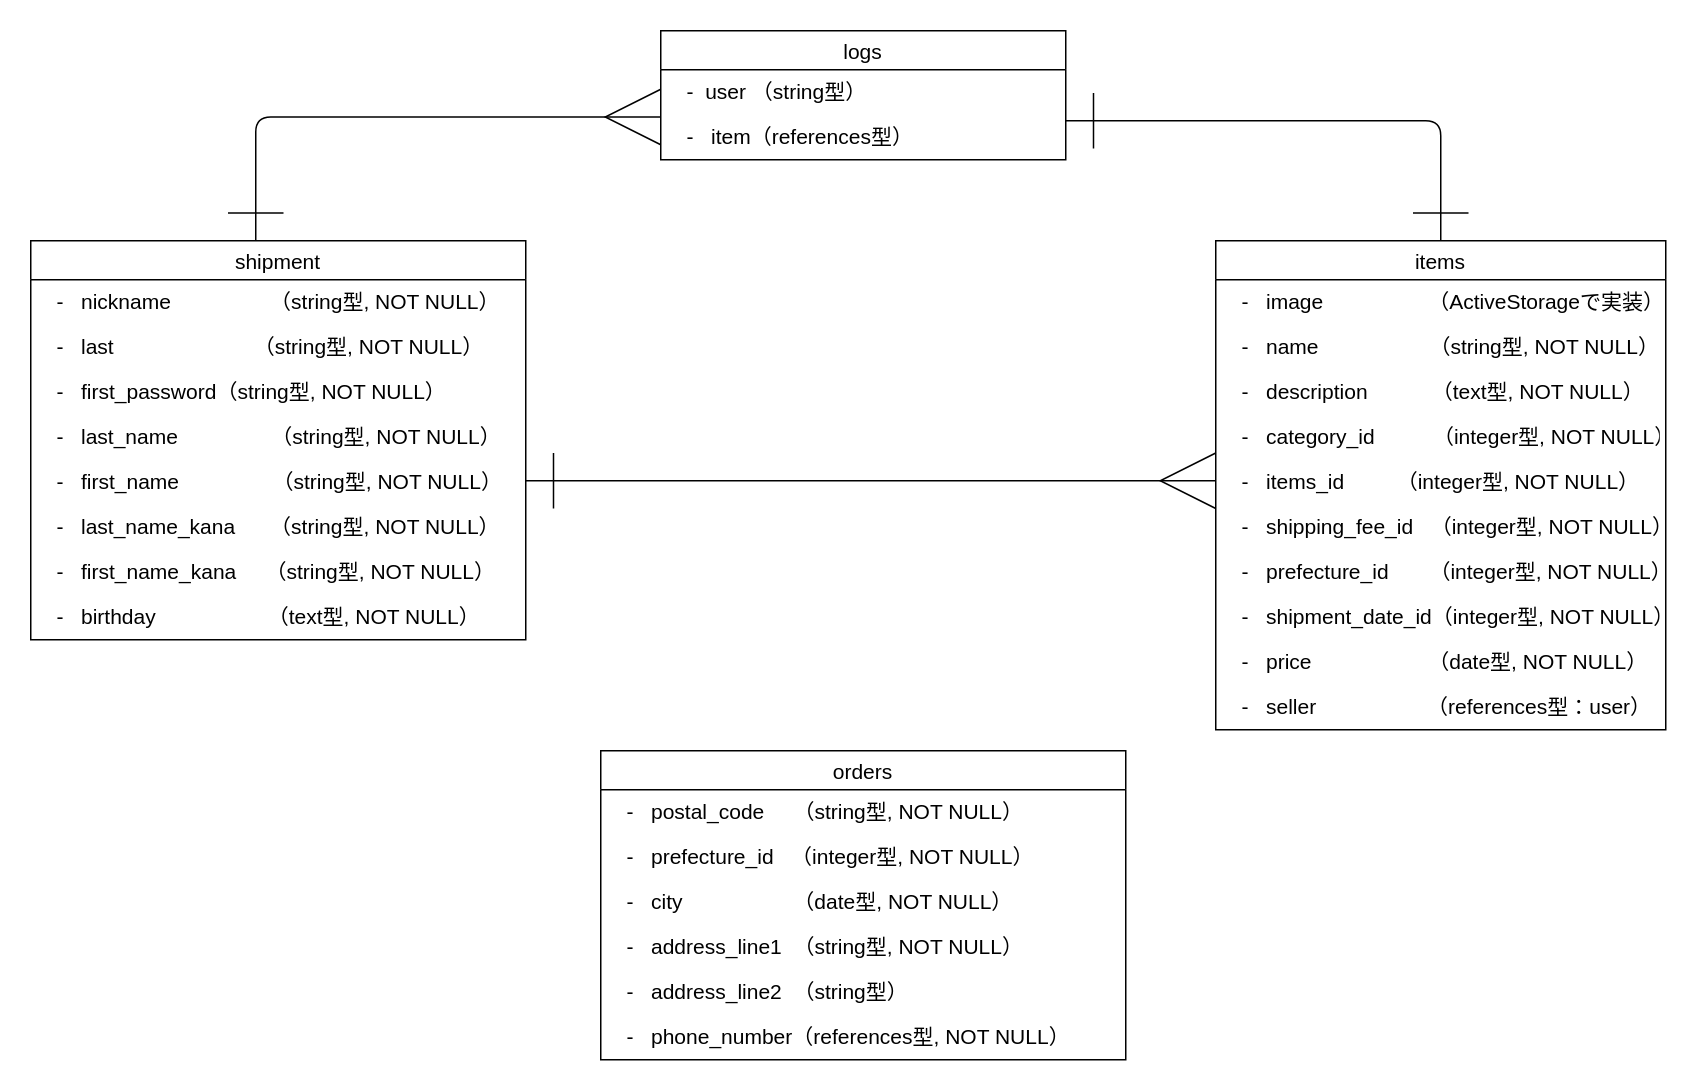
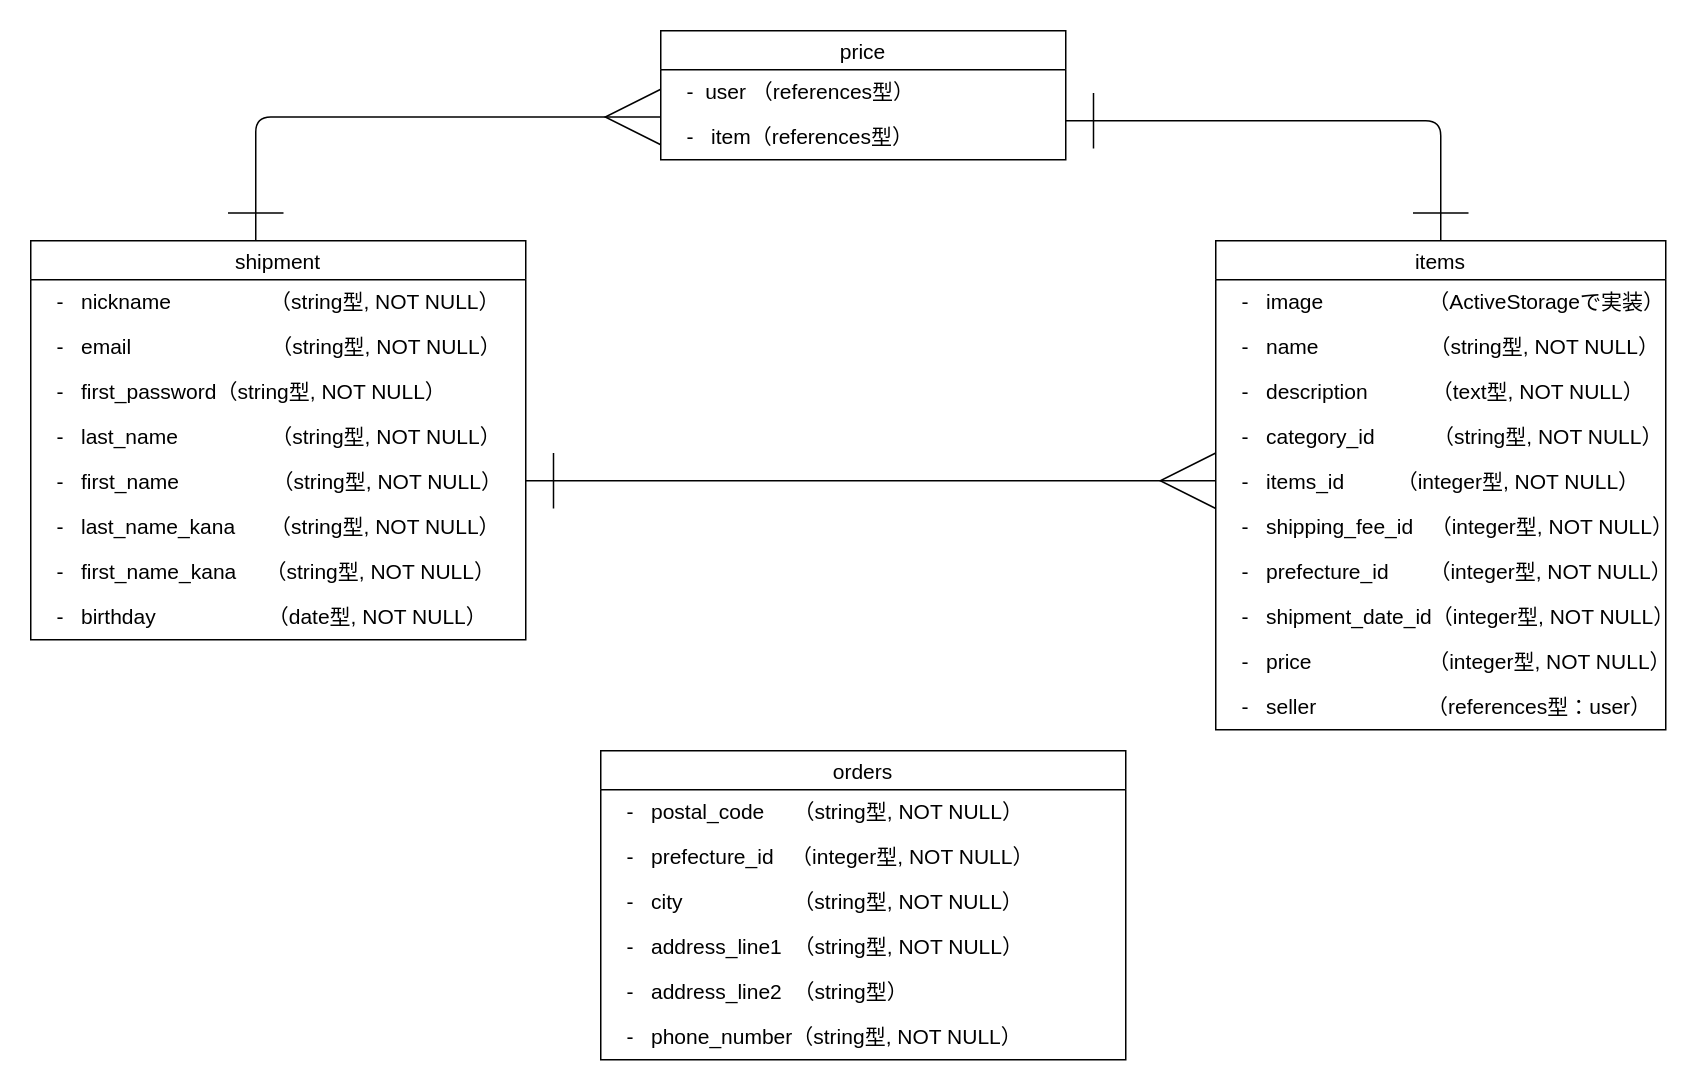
  <mxCell id="0" />
  <mxCell id="1" parent="0" />
  <mxCell id="2" value="shipment" style="swimlane;fontStyle=0;childLayout=stackLayout;horizontal=1;startSize=26;horizontalStack=0;resizeParent=1;resizeParentMax=0;resizeLast=0;collapsible=1;marginBottom=0;align=center;fontSize=14;" vertex="1" parent="1"><mxGeometry x="20" y="160" width="330" height="266" as="geometry" /></mxCell>
  <mxCell id="3" value="   -   nickname                 （string型, NOT NULL）" style="text;strokeColor=none;fillColor=none;spacingLeft=4;spacingRight=4;overflow=hidden;rotatable=0;points=[[0,0.5],[1,0.5]];portConstraint=eastwest;fontSize=14;" vertex="1" parent="2"><mxGeometry y="26" width="330" height="30" as="geometry" /></mxCell>
- <mxCell id="4" value="   -   last                        （string型, NOT NULL）" style="text;strokeColor=none;fillColor=none;spacingLeft=4;spacingRight=4;overflow=hidden;rotatable=0;points=[[0,0.5],[1,0.5]];portConstraint=eastwest;fontSize=14;" vertex="1" parent="2"><mxGeometry y="56" width="330" height="30" as="geometry" /></mxCell>
+ <mxCell id="4" value="   -   email                        （string型, NOT NULL）" style="text;strokeColor=none;fillColor=none;spacingLeft=4;spacingRight=4;overflow=hidden;rotatable=0;points=[[0,0.5],[1,0.5]];portConstraint=eastwest;fontSize=14;" vertex="1" parent="2"><mxGeometry y="56" width="330" height="30" as="geometry" /></mxCell>
  <mxCell id="5" value="   -   first_password（string型, NOT NULL）" style="text;strokeColor=none;fillColor=none;spacingLeft=4;spacingRight=4;overflow=hidden;rotatable=0;points=[[0,0.5],[1,0.5]];portConstraint=eastwest;fontSize=14;" vertex="1" parent="2"><mxGeometry y="86" width="330" height="30" as="geometry" /></mxCell>
  <mxCell id="6" value="   -   last_name                （string型, NOT NULL）" style="text;strokeColor=none;fillColor=none;spacingLeft=4;spacingRight=4;overflow=hidden;rotatable=0;points=[[0,0.5],[1,0.5]];portConstraint=eastwest;fontSize=14;" vertex="1" parent="2"><mxGeometry y="116" width="330" height="30" as="geometry" /></mxCell>
  <mxCell id="7" value="   -   first_name                （string型, NOT NULL）" style="text;strokeColor=none;fillColor=none;spacingLeft=4;spacingRight=4;overflow=hidden;rotatable=0;points=[[0,0.5],[1,0.5]];portConstraint=eastwest;fontSize=14;" vertex="1" parent="2"><mxGeometry y="146" width="330" height="30" as="geometry" /></mxCell>
  <mxCell id="8" value="   -   last_name_kana      （string型, NOT NULL）" style="text;strokeColor=none;fillColor=none;spacingLeft=4;spacingRight=4;overflow=hidden;rotatable=0;points=[[0,0.5],[1,0.5]];portConstraint=eastwest;fontSize=14;" vertex="1" parent="2"><mxGeometry y="176" width="330" height="30" as="geometry" /></mxCell>
  <mxCell id="9" value="   -   first_name_kana     （string型, NOT NULL）" style="text;strokeColor=none;fillColor=none;spacingLeft=4;spacingRight=4;overflow=hidden;rotatable=0;points=[[0,0.5],[1,0.5]];portConstraint=eastwest;fontSize=14;" vertex="1" parent="2"><mxGeometry y="206" width="330" height="30" as="geometry" /></mxCell>
- <mxCell id="10" value="   -   birthday　　            （text型, NOT NULL）" style="text;strokeColor=none;fillColor=none;spacingLeft=4;spacingRight=4;overflow=hidden;rotatable=0;points=[[0,0.5],[1,0.5]];portConstraint=eastwest;fontSize=14;" vertex="1" parent="2"><mxGeometry y="236" width="330" height="30" as="geometry" /></mxCell>
+ <mxCell id="10" value="   -   birthday　　            （date型, NOT NULL）" style="text;strokeColor=none;fillColor=none;spacingLeft=4;spacingRight=4;overflow=hidden;rotatable=0;points=[[0,0.5],[1,0.5]];portConstraint=eastwest;fontSize=14;" vertex="1" parent="2"><mxGeometry y="236" width="330" height="30" as="geometry" /></mxCell>
  <mxCell id="11" value="items" style="swimlane;fontStyle=0;childLayout=stackLayout;horizontal=1;startSize=26;horizontalStack=0;resizeParent=1;resizeParentMax=0;resizeLast=0;collapsible=1;marginBottom=0;align=center;fontSize=14;" vertex="1" parent="1"><mxGeometry x="810" y="160" width="300" height="326" as="geometry" /></mxCell>
  <mxCell id="12" value="" style="edgeStyle=orthogonalEdgeStyle;fontSize=12;html=1;endArrow=ERone;startArrow=ERone;startFill=0;endFill=0;endSize=35;startSize=35;" edge="1" parent="11" source="32"><mxGeometry width="100" height="100" relative="1" as="geometry"><mxPoint x="-210" y="30" as="sourcePoint" /><mxPoint x="150" as="targetPoint" /><Array as="points"><mxPoint x="150" y="-80" /></Array></mxGeometry></mxCell>
  <mxCell id="13" value="   -   image                  （ActiveStorageで実装）" style="text;strokeColor=none;fillColor=none;spacingLeft=4;spacingRight=4;overflow=hidden;rotatable=0;points=[[0,0.5],[1,0.5]];portConstraint=eastwest;fontSize=14;" vertex="1" parent="11"><mxGeometry y="26" width="300" height="30" as="geometry" /></mxCell>
  <mxCell id="14" value="   -   name                   （string型, NOT NULL）" style="text;strokeColor=none;fillColor=none;spacingLeft=4;spacingRight=4;overflow=hidden;rotatable=0;points=[[0,0.5],[1,0.5]];portConstraint=eastwest;fontSize=14;" vertex="1" parent="11"><mxGeometry y="56" width="300" height="30" as="geometry" /></mxCell>
  <mxCell id="15" value="   -   description           （text型, NOT NULL）" style="text;strokeColor=none;fillColor=none;spacingLeft=4;spacingRight=4;overflow=hidden;rotatable=0;points=[[0,0.5],[1,0.5]];portConstraint=eastwest;fontSize=14;" vertex="1" parent="11"><mxGeometry y="86" width="300" height="30" as="geometry" /></mxCell>
- <mxCell id="16" value="   -   category_id          （integer型, NOT NULL）" style="text;strokeColor=none;fillColor=none;spacingLeft=4;spacingRight=4;overflow=hidden;rotatable=0;points=[[0,0.5],[1,0.5]];portConstraint=eastwest;fontSize=14;" vertex="1" parent="11"><mxGeometry y="116" width="300" height="30" as="geometry" /></mxCell>
+ <mxCell id="16" value="   -   category_id          （string型, NOT NULL）" style="text;strokeColor=none;fillColor=none;spacingLeft=4;spacingRight=4;overflow=hidden;rotatable=0;points=[[0,0.5],[1,0.5]];portConstraint=eastwest;fontSize=14;" vertex="1" parent="11"><mxGeometry y="116" width="300" height="30" as="geometry" /></mxCell>
  <mxCell id="17" value="   -   items_id         （integer型, NOT NULL）" style="text;strokeColor=none;fillColor=none;spacingLeft=4;spacingRight=4;overflow=hidden;rotatable=0;points=[[0,0.5],[1,0.5]];portConstraint=eastwest;fontSize=14;" vertex="1" parent="11"><mxGeometry y="146" width="300" height="30" as="geometry" /></mxCell>
  <mxCell id="18" value="   -   shipping_fee_id   （integer型, NOT NULL）" style="text;strokeColor=none;fillColor=none;spacingLeft=4;spacingRight=4;overflow=hidden;rotatable=0;points=[[0,0.5],[1,0.5]];portConstraint=eastwest;fontSize=14;" vertex="1" parent="11"><mxGeometry y="176" width="300" height="30" as="geometry" /></mxCell>
  <mxCell id="19" value="   -   prefecture_id       （integer型, NOT NULL）" style="text;strokeColor=none;fillColor=none;spacingLeft=4;spacingRight=4;overflow=hidden;rotatable=0;points=[[0,0.5],[1,0.5]];portConstraint=eastwest;fontSize=14;" vertex="1" parent="11"><mxGeometry y="206" width="300" height="30" as="geometry" /></mxCell>
  <mxCell id="20" value="   -   shipment_date_id（integer型, NOT NULL）" style="text;strokeColor=none;fillColor=none;spacingLeft=4;spacingRight=4;overflow=hidden;rotatable=0;points=[[0,0.5],[1,0.5]];portConstraint=eastwest;fontSize=14;" vertex="1" parent="11"><mxGeometry y="236" width="300" height="30" as="geometry" /></mxCell>
- <mxCell id="21" value="   -   price                    （date型, NOT NULL）" style="text;strokeColor=none;fillColor=none;spacingLeft=4;spacingRight=4;overflow=hidden;rotatable=0;points=[[0,0.5],[1,0.5]];portConstraint=eastwest;fontSize=14;" vertex="1" parent="11"><mxGeometry y="266" width="300" height="30" as="geometry" /></mxCell>
+ <mxCell id="21" value="   -   price                    （integer型, NOT NULL）" style="text;strokeColor=none;fillColor=none;spacingLeft=4;spacingRight=4;overflow=hidden;rotatable=0;points=[[0,0.5],[1,0.5]];portConstraint=eastwest;fontSize=14;" vertex="1" parent="11"><mxGeometry y="266" width="300" height="30" as="geometry" /></mxCell>
  <mxCell id="22" value="   -   seller                   （references型：user）" style="text;strokeColor=none;fillColor=none;spacingLeft=4;spacingRight=4;overflow=hidden;rotatable=0;points=[[0,0.5],[1,0.5]];portConstraint=eastwest;fontSize=14;" vertex="1" parent="11"><mxGeometry y="296" width="300" height="30" as="geometry" /></mxCell>
  <mxCell id="23" value="orders" style="swimlane;fontStyle=0;childLayout=stackLayout;horizontal=1;startSize=26;horizontalStack=0;resizeParent=1;resizeParentMax=0;resizeLast=0;collapsible=1;marginBottom=0;align=center;fontSize=14;" vertex="1" parent="1"><mxGeometry x="400" y="500" width="350" height="206" as="geometry" /></mxCell>
  <mxCell id="24" value="   -   postal_code     （string型, NOT NULL）" style="text;strokeColor=none;fillColor=none;spacingLeft=4;spacingRight=4;overflow=hidden;rotatable=0;points=[[0,0.5],[1,0.5]];portConstraint=eastwest;fontSize=14;" vertex="1" parent="23"><mxGeometry y="26" width="350" height="30" as="geometry" /></mxCell>
  <mxCell id="25" value="   -   prefecture_id   （integer型, NOT NULL）" style="text;strokeColor=none;fillColor=none;spacingLeft=4;spacingRight=4;overflow=hidden;rotatable=0;points=[[0,0.5],[1,0.5]];portConstraint=eastwest;fontSize=14;" vertex="1" parent="23"><mxGeometry y="56" width="350" height="30" as="geometry" /></mxCell>
- <mxCell id="26" value="   -   city                   （date型, NOT NULL）" style="text;strokeColor=none;fillColor=none;spacingLeft=4;spacingRight=4;overflow=hidden;rotatable=0;points=[[0,0.5],[1,0.5]];portConstraint=eastwest;fontSize=14;" vertex="1" parent="23"><mxGeometry y="86" width="350" height="30" as="geometry" /></mxCell>
+ <mxCell id="26" value="   -   city                   （string型, NOT NULL）" style="text;strokeColor=none;fillColor=none;spacingLeft=4;spacingRight=4;overflow=hidden;rotatable=0;points=[[0,0.5],[1,0.5]];portConstraint=eastwest;fontSize=14;" vertex="1" parent="23"><mxGeometry y="86" width="350" height="30" as="geometry" /></mxCell>
  <mxCell id="27" value="   -   address_line1  （string型, NOT NULL）" style="text;strokeColor=none;fillColor=none;spacingLeft=4;spacingRight=4;overflow=hidden;rotatable=0;points=[[0,0.5],[1,0.5]];portConstraint=eastwest;fontSize=14;" vertex="1" parent="23"><mxGeometry y="116" width="350" height="30" as="geometry" /></mxCell>
  <mxCell id="28" value="   -   address_line2  （string型）" style="text;strokeColor=none;fillColor=none;spacingLeft=4;spacingRight=4;overflow=hidden;rotatable=0;points=[[0,0.5],[1,0.5]];portConstraint=eastwest;fontSize=14;" vertex="1" parent="23"><mxGeometry y="146" width="350" height="30" as="geometry" /></mxCell>
- <mxCell id="29" value="   -   phone_number（references型, NOT NULL）" style="text;strokeColor=none;fillColor=none;spacingLeft=4;spacingRight=4;overflow=hidden;rotatable=0;points=[[0,0.5],[1,0.5]];portConstraint=eastwest;fontSize=14;" vertex="1" parent="23"><mxGeometry y="176" width="350" height="30" as="geometry" /></mxCell>
- <mxCell id="30" value="logs" style="swimlane;fontStyle=0;childLayout=stackLayout;horizontal=1;startSize=26;horizontalStack=0;resizeParent=1;resizeParentMax=0;resizeLast=0;collapsible=1;marginBottom=0;align=center;fontSize=14;" vertex="1" parent="1"><mxGeometry x="440" y="20" width="270" height="86" as="geometry" /></mxCell>
- <mxCell id="31" value="   -  user （string型）" style="text;strokeColor=none;fillColor=none;spacingLeft=4;spacingRight=4;overflow=hidden;rotatable=0;points=[[0,0.5],[1,0.5]];portConstraint=eastwest;fontSize=14;" vertex="1" parent="30"><mxGeometry y="26" width="270" height="30" as="geometry" /></mxCell>
+ <mxCell id="29" value="   -   phone_number（string型, NOT NULL）" style="text;strokeColor=none;fillColor=none;spacingLeft=4;spacingRight=4;overflow=hidden;rotatable=0;points=[[0,0.5],[1,0.5]];portConstraint=eastwest;fontSize=14;" vertex="1" parent="23"><mxGeometry y="176" width="350" height="30" as="geometry" /></mxCell>
+ <mxCell id="30" value="price" style="swimlane;fontStyle=0;childLayout=stackLayout;horizontal=1;startSize=26;horizontalStack=0;resizeParent=1;resizeParentMax=0;resizeLast=0;collapsible=1;marginBottom=0;align=center;fontSize=14;" vertex="1" parent="1"><mxGeometry x="440" y="20" width="270" height="86" as="geometry" /></mxCell>
+ <mxCell id="31" value="   -  user （references型）" style="text;strokeColor=none;fillColor=none;spacingLeft=4;spacingRight=4;overflow=hidden;rotatable=0;points=[[0,0.5],[1,0.5]];portConstraint=eastwest;fontSize=14;" vertex="1" parent="30"><mxGeometry y="26" width="270" height="30" as="geometry" /></mxCell>
  <mxCell id="32" value="   -   item（references型）" style="text;strokeColor=none;fillColor=none;spacingLeft=4;spacingRight=4;overflow=hidden;rotatable=0;points=[[0,0.5],[1,0.5]];portConstraint=eastwest;fontSize=14;" vertex="1" parent="30"><mxGeometry y="56" width="270" height="30" as="geometry" /></mxCell>
  <mxCell id="33" value="" style="edgeStyle=orthogonalEdgeStyle;fontSize=12;html=1;endArrow=ERone;startArrow=ERmany;startFill=0;endFill=0;endSize=35;startSize=35;" edge="1" parent="1"><mxGeometry width="100" height="100" relative="1" as="geometry"><mxPoint x="810" y="320" as="sourcePoint" /><mxPoint x="350" y="320" as="targetPoint" /><Array as="points"><mxPoint x="560" y="320" /></Array></mxGeometry></mxCell>
  <mxCell id="34" value="" style="edgeStyle=orthogonalEdgeStyle;fontSize=12;html=1;endArrow=ERone;startArrow=ERmany;startFill=0;endFill=0;endSize=35;startSize=35;" edge="1" parent="1"><mxGeometry width="100" height="100" relative="1" as="geometry"><mxPoint x="440" y="77.5" as="sourcePoint" /><mxPoint x="170" y="160" as="targetPoint" /><Array as="points"><mxPoint x="170" y="78" /></Array></mxGeometry></mxCell>
